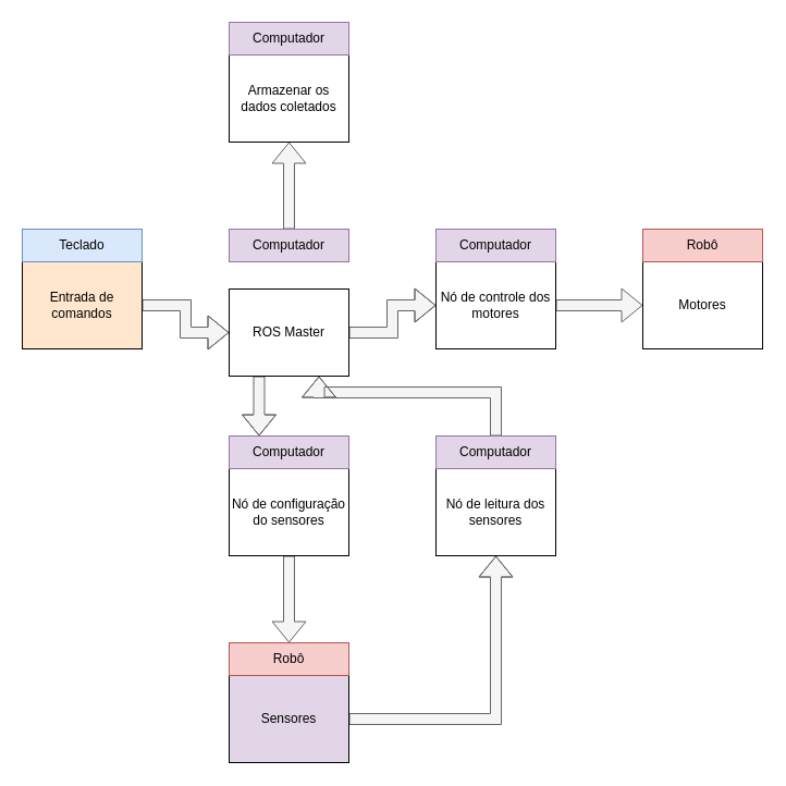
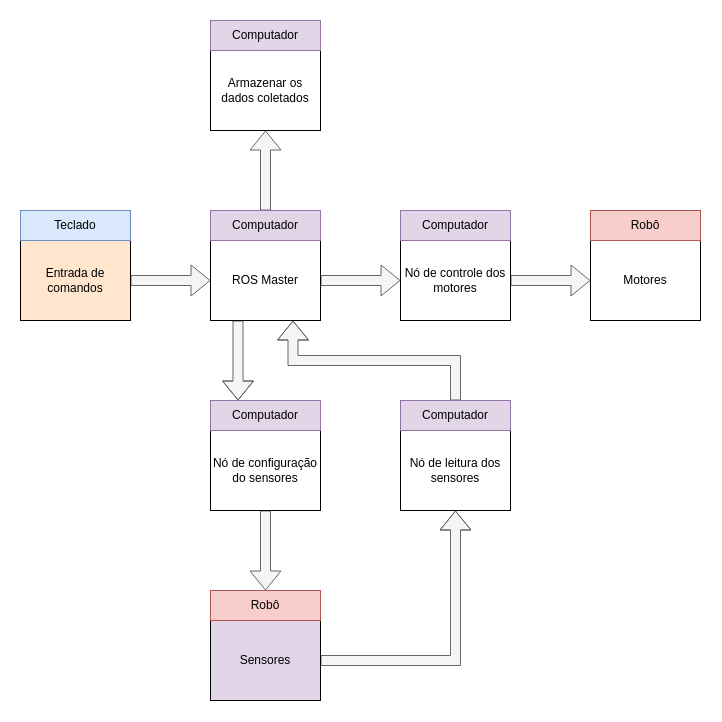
  <mxCell id="0" />
  <mxCell id="1" parent="0" />
  <mxCell id="2" value="" style="edgeStyle=orthogonalEdgeStyle;rounded=0;orthogonalLoop=1;jettySize=auto;html=1;shape=flexArrow;fillColor=#f5f5f5;strokeColor=#666666;" edge="1" parent="1" source="4" target="8"><mxGeometry relative="1" as="geometry" /></mxCell>
  <mxCell id="3" value="" style="edgeStyle=orthogonalEdgeStyle;rounded=0;orthogonalLoop=1;jettySize=auto;html=1;exitX=0.25;exitY=1;exitDx=0;exitDy=0;shape=flexArrow;fillColor=#f5f5f5;strokeColor=#666666;" edge="1" parent="1" source="4" target="17"><mxGeometry relative="1" as="geometry"><Array as="points"><mxPoint x="238" y="380" /><mxPoint x="238" y="380" /></Array></mxGeometry></mxCell>
- <mxCell id="4" value="ROS Master" style="rounded=0;whiteSpace=wrap;html=1;" vertex="1" parent="1"><mxGeometry x="210" y="265" width="110" height="80" as="geometry" /></mxCell>
+ <mxCell id="4" value="ROS Master" style="rounded=0;whiteSpace=wrap;html=1;" vertex="1" parent="1"><mxGeometry x="210" y="240" width="110" height="80" as="geometry" /></mxCell>
  <mxCell id="5" value="" style="edgeStyle=orthogonalEdgeStyle;rounded=0;orthogonalLoop=1;jettySize=auto;html=1;shape=flexArrow;fillColor=#f5f5f5;strokeColor=#666666;" edge="1" parent="1" source="6" target="24"><mxGeometry relative="1" as="geometry" /></mxCell>
  <mxCell id="6" value="Computador" style="rounded=0;whiteSpace=wrap;html=1;fillColor=#e1d5e7;strokeColor=#9673a6;" vertex="1" parent="1"><mxGeometry x="210" y="210" width="110" height="30" as="geometry" /></mxCell>
  <mxCell id="7" value="" style="edgeStyle=orthogonalEdgeStyle;rounded=0;orthogonalLoop=1;jettySize=auto;html=1;shape=flexArrow;fillColor=#f5f5f5;strokeColor=#666666;" edge="1" parent="1" source="8" target="13"><mxGeometry relative="1" as="geometry" /></mxCell>
  <mxCell id="8" value="Nó de controle dos motores" style="rounded=0;whiteSpace=wrap;html=1;" vertex="1" parent="1"><mxGeometry x="400" y="240" width="110" height="80" as="geometry" /></mxCell>
  <mxCell id="9" value="Computador" style="rounded=0;whiteSpace=wrap;html=1;fillColor=#e1d5e7;strokeColor=#9673a6;" vertex="1" parent="1"><mxGeometry x="400" y="210" width="110" height="30" as="geometry" /></mxCell>
  <mxCell id="10" value="" style="edgeStyle=orthogonalEdgeStyle;rounded=0;orthogonalLoop=1;jettySize=auto;html=1;shape=flexArrow;fillColor=#f5f5f5;strokeColor=#666666;" edge="1" parent="1" source="11" target="4"><mxGeometry relative="1" as="geometry" /></mxCell>
  <mxCell id="11" value="Entrada de comandos" style="rounded=0;whiteSpace=wrap;html=1;fillColor=#ffe6cc;" vertex="1" parent="1"><mxGeometry x="20" y="240" width="110" height="80" as="geometry" /></mxCell>
  <mxCell id="12" value="Teclado" style="rounded=0;whiteSpace=wrap;html=1;fillColor=#dae8fc;strokeColor=#6c8ebf;" vertex="1" parent="1"><mxGeometry x="20" y="210" width="110" height="30" as="geometry" /></mxCell>
  <mxCell id="13" value="Motores" style="rounded=0;whiteSpace=wrap;html=1;" vertex="1" parent="1"><mxGeometry x="590" y="240" width="110" height="80" as="geometry" /></mxCell>
  <mxCell id="14" value="Robô" style="rounded=0;whiteSpace=wrap;html=1;fillColor=#f8cecc;strokeColor=#b85450;" vertex="1" parent="1"><mxGeometry x="590" y="210" width="110" height="30" as="geometry" /></mxCell>
  <mxCell id="15" value="" style="edgeStyle=orthogonalEdgeStyle;rounded=0;orthogonalLoop=1;jettySize=auto;html=1;shape=flexArrow;fillColor=#f5f5f5;strokeColor=#666666;" edge="1" parent="1" source="16" target="23"><mxGeometry relative="1" as="geometry" /></mxCell>
  <mxCell id="16" value="Nó de configuração do sensores" style="rounded=0;whiteSpace=wrap;html=1;" vertex="1" parent="1"><mxGeometry x="210" y="430" width="110" height="80" as="geometry" /></mxCell>
  <mxCell id="17" value="Computador" style="rounded=0;whiteSpace=wrap;html=1;fillColor=#e1d5e7;strokeColor=#9673a6;" vertex="1" parent="1"><mxGeometry x="210" y="400" width="110" height="30" as="geometry" /></mxCell>
  <mxCell id="18" value="Nó de leitura dos sensores" style="rounded=0;whiteSpace=wrap;html=1;" vertex="1" parent="1"><mxGeometry x="400" y="430" width="110" height="80" as="geometry" /></mxCell>
  <mxCell id="19" style="edgeStyle=orthogonalEdgeStyle;rounded=0;orthogonalLoop=1;jettySize=auto;html=1;entryX=0.75;entryY=1;entryDx=0;entryDy=0;shape=flexArrow;fillColor=#f5f5f5;strokeColor=#666666;" edge="1" parent="1" source="20" target="4"><mxGeometry relative="1" as="geometry"><Array as="points"><mxPoint x="455" y="360" /><mxPoint x="292" y="360" /></Array></mxGeometry></mxCell>
  <mxCell id="20" value="Computador" style="rounded=0;whiteSpace=wrap;html=1;fillColor=#e1d5e7;strokeColor=#9673a6;" vertex="1" parent="1"><mxGeometry x="400" y="400" width="110" height="30" as="geometry" /></mxCell>
  <mxCell id="21" style="edgeStyle=orthogonalEdgeStyle;rounded=0;orthogonalLoop=1;jettySize=auto;html=1;entryX=0.5;entryY=1;entryDx=0;entryDy=0;shape=flexArrow;fillColor=#f5f5f5;strokeColor=#666666;" edge="1" parent="1" source="22" target="18"><mxGeometry relative="1" as="geometry" /></mxCell>
  <mxCell id="22" value="Sensores" style="rounded=0;whiteSpace=wrap;html=1;fillColor=#e1d5e7;" vertex="1" parent="1"><mxGeometry x="210" y="620" width="110" height="80" as="geometry" /></mxCell>
  <mxCell id="23" value="Robô" style="rounded=0;whiteSpace=wrap;html=1;fillColor=#f8cecc;strokeColor=#b85450;" vertex="1" parent="1"><mxGeometry x="210" y="590" width="110" height="30" as="geometry" /></mxCell>
  <mxCell id="24" value="Armazenar os dados coletados" style="rounded=0;whiteSpace=wrap;html=1;" vertex="1" parent="1"><mxGeometry x="210" y="50" width="110" height="80" as="geometry" /></mxCell>
  <mxCell id="25" value="Computador" style="rounded=0;whiteSpace=wrap;html=1;fillColor=#e1d5e7;strokeColor=#9673a6;" vertex="1" parent="1"><mxGeometry x="210" y="20" width="110" height="30" as="geometry" /></mxCell>
